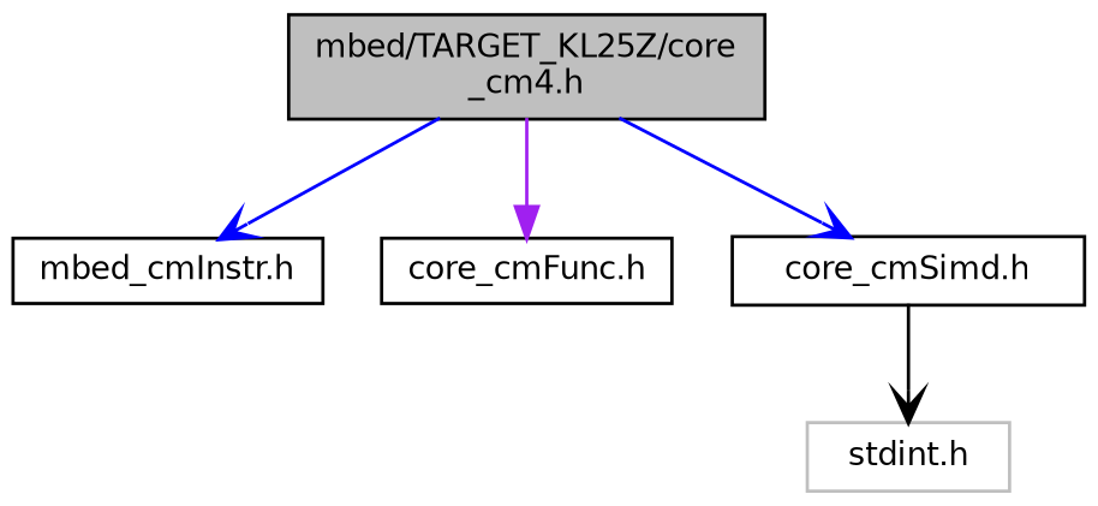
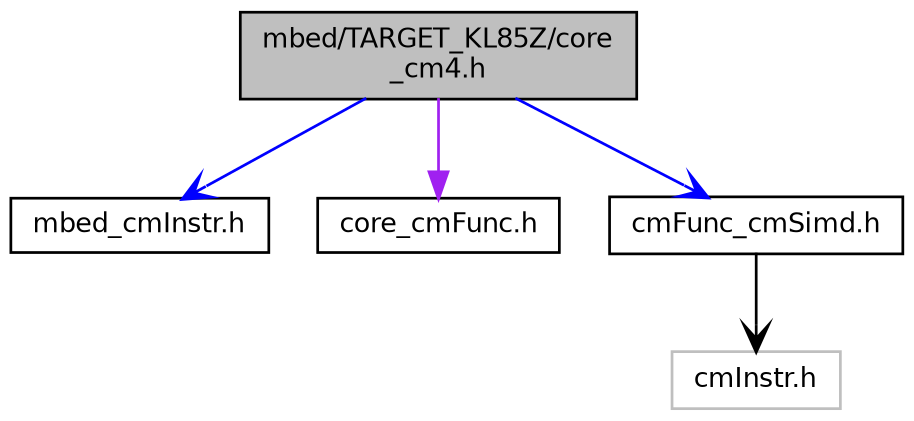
  digraph {
    node [color=black fillcolor=white fontname=Helvetica fontsize=10 shape=record style=filled]
    edge [arrowhead=vee color=blue fontname=Helvetica fontsize=10 labelfontname=Helvetica labelfontsize=10 style=solid]
-   n1 [fillcolor=grey75 fontcolor=black height=0.2 label="mbed/TARGET_KL25Z/core\l_cm4.h" width=0.4]
+   n1 [fillcolor=grey75 fontcolor=black height=0.2 label="mbed/TARGET_KL85Z/core\l_cm4.h" width=0.4]
    n2 [height=0.2 label="mbed_cmInstr.h" width=0.4]
    n3 [height=0.2 label="core_cmFunc.h" width=0.4]
-   n4 [height=0.2 label="core_cmSimd.h" width=0.4]
-   n5 [color=grey75 height=0.2 label="stdint.h" width=0.4]
+   n4 [height=0.2 label="cmFunc_cmSimd.h" width=0.4]
+   n5 [color=grey75 height=0.2 label="cmInstr.h" width=0.4]
    n1 -> n2
    n1 -> n3 [arrowhead=normal color=purple]
    n1 -> n4
    n4 -> n5 [color=black]
  }
